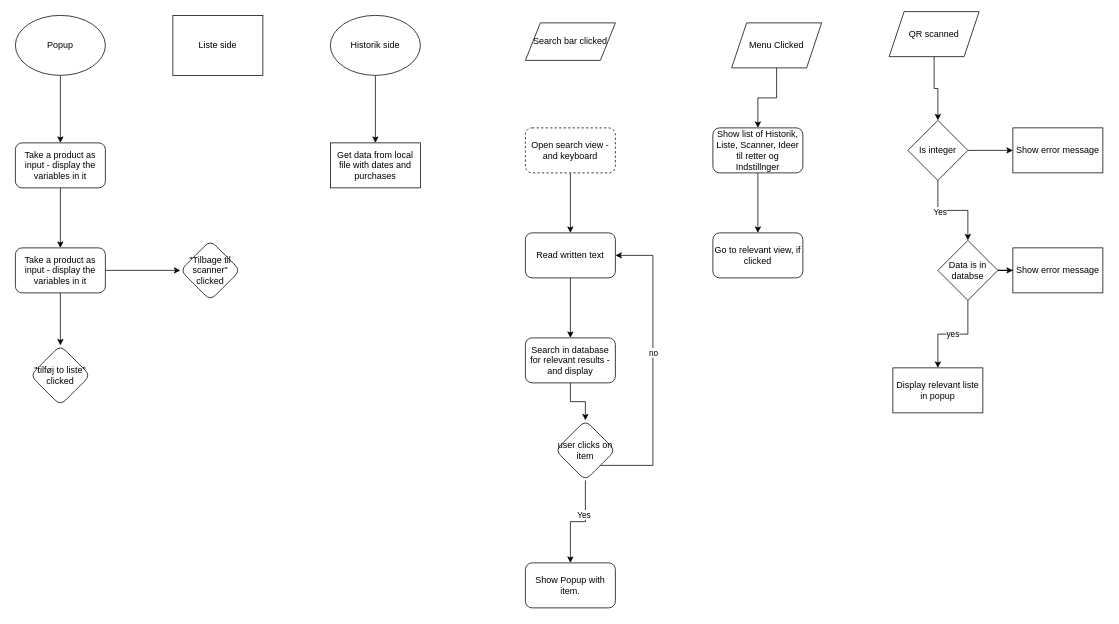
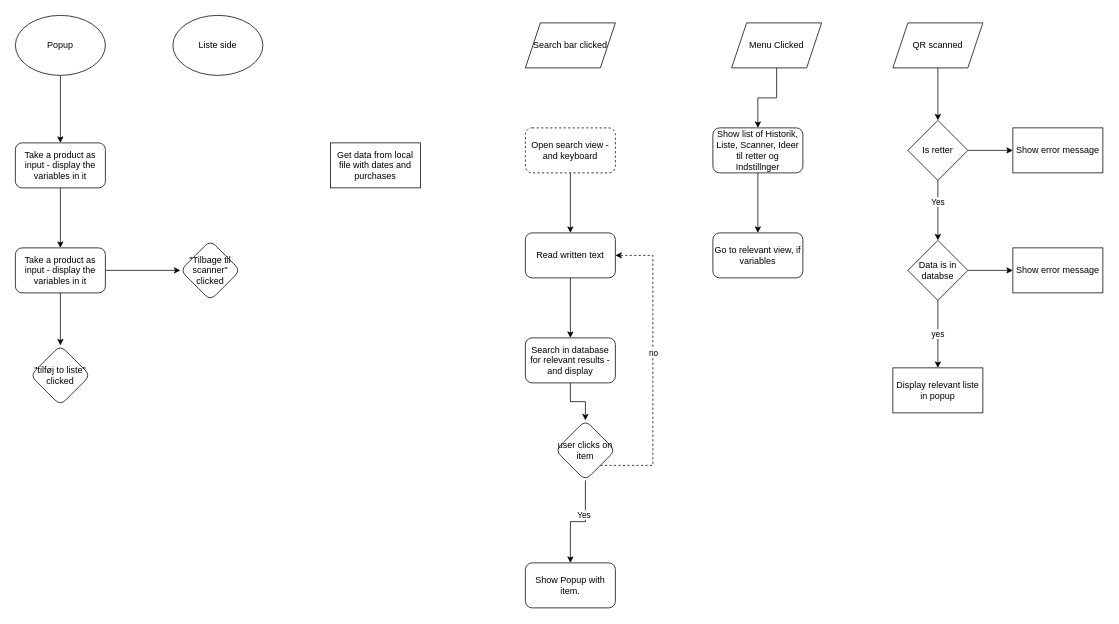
  <mxCell id="0" />
  <mxCell id="1" parent="0" />
  <mxCell id="2" value="" style="edgeStyle=orthogonalEdgeStyle;rounded=0;orthogonalLoop=1;jettySize=auto;html=1;" edge="1" parent="1" source="3" target="7"><mxGeometry relative="1" as="geometry" /></mxCell>
- <mxCell id="3" value="QR scanned" style="shape=parallelogram;perimeter=parallelogramPerimeter;whiteSpace=wrap;html=1;fixedSize=1;" vertex="1" parent="1"><mxGeometry x="1185" y="15" width="120" height="60" as="geometry" /></mxCell>
+ <mxCell id="3" value="QR scanned" style="shape=parallelogram;perimeter=parallelogramPerimeter;whiteSpace=wrap;html=1;fixedSize=1;" vertex="1" parent="1"><mxGeometry x="1190" y="30" width="120" height="60" as="geometry" /></mxCell>
  <mxCell id="4" value="" style="edgeStyle=orthogonalEdgeStyle;rounded=0;orthogonalLoop=1;jettySize=auto;html=1;" edge="1" parent="1" source="7" target="10"><mxGeometry relative="1" as="geometry" /></mxCell>
  <mxCell id="5" value="Yes" style="edgeLabel;html=1;align=center;verticalAlign=middle;resizable=0;points=[];" vertex="1" connectable="0" parent="4"><mxGeometry x="-0.295" y="-1" relative="1" as="geometry"><mxPoint as="offset" /></mxGeometry></mxCell>
  <mxCell id="6" value="" style="edgeStyle=orthogonalEdgeStyle;rounded=0;orthogonalLoop=1;jettySize=auto;html=1;" edge="1" parent="1" source="7" target="13"><mxGeometry relative="1" as="geometry" /></mxCell>
- <mxCell id="7" value="Is integer" style="rhombus;whiteSpace=wrap;html=1;" vertex="1" parent="1"><mxGeometry x="1210" y="160" width="80" height="80" as="geometry" /></mxCell>
+ <mxCell id="7" value="Is retter" style="rhombus;whiteSpace=wrap;html=1;" vertex="1" parent="1"><mxGeometry x="1210" y="160" width="80" height="80" as="geometry" /></mxCell>
  <mxCell id="8" value="yes" style="edgeStyle=orthogonalEdgeStyle;rounded=0;orthogonalLoop=1;jettySize=auto;html=1;" edge="1" parent="1" source="10" target="11"><mxGeometry relative="1" as="geometry" /></mxCell>
  <mxCell id="9" value="" style="edgeStyle=orthogonalEdgeStyle;rounded=0;orthogonalLoop=1;jettySize=auto;html=1;" edge="1" parent="1" source="10" target="12"><mxGeometry relative="1" as="geometry" /></mxCell>
- <mxCell id="10" value="Data is in databse" style="rhombus;whiteSpace=wrap;html=1;" vertex="1" parent="1"><mxGeometry x="1250" y="320" width="80" height="80" as="geometry" /></mxCell>
+ <mxCell id="10" value="Data is in databse" style="rhombus;whiteSpace=wrap;html=1;" vertex="1" parent="1"><mxGeometry x="1210" y="320" width="80" height="80" as="geometry" /></mxCell>
  <mxCell id="11" value="Display relevant liste in popup" style="whiteSpace=wrap;html=1;" vertex="1" parent="1"><mxGeometry x="1190" y="490" width="120" height="60" as="geometry" /></mxCell>
  <mxCell id="12" value="Show error message" style="whiteSpace=wrap;html=1;" vertex="1" parent="1"><mxGeometry x="1350" y="330" width="120" height="60" as="geometry" /></mxCell>
  <mxCell id="13" value="Show error message" style="whiteSpace=wrap;html=1;" vertex="1" parent="1"><mxGeometry x="1350" y="170" width="120" height="60" as="geometry" /></mxCell>
- <mxCell id="14" value="Search bar clicked" style="shape=parallelogram;perimeter=parallelogramPerimeter;whiteSpace=wrap;html=1;fixedSize=1;" vertex="1" parent="1"><mxGeometry x="700" y="30" width="120" height="50" as="geometry" /></mxCell>
+ <mxCell id="14" value="Search bar clicked" style="shape=parallelogram;perimeter=parallelogramPerimeter;whiteSpace=wrap;html=1;fixedSize=1;" vertex="1" parent="1"><mxGeometry x="700" y="30" width="120" height="60" as="geometry" /></mxCell>
  <mxCell id="15" value="" style="edgeStyle=orthogonalEdgeStyle;rounded=0;orthogonalLoop=1;jettySize=auto;html=1;" edge="1" parent="1" source="16" target="18"><mxGeometry relative="1" as="geometry" /></mxCell>
  <mxCell id="16" value="Menu Clicked" style="shape=parallelogram;perimeter=parallelogramPerimeter;whiteSpace=wrap;html=1;fixedSize=1;" vertex="1" parent="1"><mxGeometry x="975" y="30" width="120" height="60" as="geometry" /></mxCell>
  <mxCell id="17" value="" style="edgeStyle=orthogonalEdgeStyle;rounded=0;orthogonalLoop=1;jettySize=auto;html=1;" edge="1" parent="1" source="18" target="31"><mxGeometry relative="1" as="geometry" /></mxCell>
  <mxCell id="18" value="Show list of Historik, Liste, Scanner, Ideer til retter og Indstillnger" style="rounded=1;whiteSpace=wrap;html=1;" vertex="1" parent="1"><mxGeometry x="950" y="170" width="120" height="60" as="geometry" /></mxCell>
  <mxCell id="19" value="" style="edgeStyle=orthogonalEdgeStyle;rounded=0;orthogonalLoop=1;jettySize=auto;html=1;" edge="1" parent="1" source="20" target="22"><mxGeometry relative="1" as="geometry" /></mxCell>
  <mxCell id="20" value="Open search view - and keyboard" style="rounded=1;whiteSpace=wrap;html=1;dashed=1;" vertex="1" parent="1"><mxGeometry x="700" y="170" width="120" height="60" as="geometry" /></mxCell>
  <mxCell id="21" value="" style="edgeStyle=orthogonalEdgeStyle;rounded=0;orthogonalLoop=1;jettySize=auto;html=1;" edge="1" parent="1" source="22" target="24"><mxGeometry relative="1" as="geometry" /></mxCell>
  <mxCell id="22" value="Read written text" style="whiteSpace=wrap;html=1;rounded=1;" vertex="1" parent="1"><mxGeometry x="700" y="310" width="120" height="60" as="geometry" /></mxCell>
  <mxCell id="23" value="" style="edgeStyle=orthogonalEdgeStyle;rounded=0;orthogonalLoop=1;jettySize=auto;html=1;" edge="1" parent="1" source="24" target="29"><mxGeometry relative="1" as="geometry" /></mxCell>
  <mxCell id="24" value="Search in database for relevant results - and display" style="whiteSpace=wrap;html=1;rounded=1;" vertex="1" parent="1"><mxGeometry x="700" y="450" width="120" height="60" as="geometry" /></mxCell>
- <mxCell id="25" style="edgeStyle=orthogonalEdgeStyle;rounded=0;orthogonalLoop=1;jettySize=auto;html=1;" edge="1" parent="1" source="29" target="22"><mxGeometry relative="1" as="geometry"><Array as="points"><mxPoint x="870" y="620" /><mxPoint x="870" y="340" /></Array></mxGeometry></mxCell>
+ <mxCell id="25" style="edgeStyle=orthogonalEdgeStyle;rounded=0;orthogonalLoop=1;jettySize=auto;html=1;dashed=1;" edge="1" parent="1" source="29" target="22"><mxGeometry relative="1" as="geometry"><Array as="points"><mxPoint x="870" y="620" /><mxPoint x="870" y="340" /></Array></mxGeometry></mxCell>
  <mxCell id="26" value="no" style="edgeLabel;html=1;align=center;verticalAlign=middle;resizable=0;points=[];" vertex="1" connectable="0" parent="25"><mxGeometry x="0.107" relative="1" as="geometry"><mxPoint as="offset" /></mxGeometry></mxCell>
  <mxCell id="27" value="" style="edgeStyle=orthogonalEdgeStyle;rounded=0;orthogonalLoop=1;jettySize=auto;html=1;" edge="1" parent="1" source="29" target="30"><mxGeometry relative="1" as="geometry" /></mxCell>
  <mxCell id="28" value="Yes" style="edgeLabel;html=1;align=center;verticalAlign=middle;resizable=0;points=[];" vertex="1" connectable="0" parent="27"><mxGeometry x="-0.315" y="-3" relative="1" as="geometry"><mxPoint as="offset" /></mxGeometry></mxCell>
  <mxCell id="29" value="user clicks on item" style="rhombus;whiteSpace=wrap;html=1;rounded=1;" vertex="1" parent="1"><mxGeometry x="740" y="560" width="80" height="80" as="geometry" /></mxCell>
  <mxCell id="30" value="Show Popup with item." style="whiteSpace=wrap;html=1;rounded=1;" vertex="1" parent="1"><mxGeometry x="700" y="750" width="120" height="60" as="geometry" /></mxCell>
- <mxCell id="31" value="Go to relevant view, if clicked" style="whiteSpace=wrap;html=1;rounded=1;" vertex="1" parent="1"><mxGeometry x="950" y="310" width="120" height="60" as="geometry" /></mxCell>
- <mxCell id="32" value="" style="edgeStyle=orthogonalEdgeStyle;rounded=0;orthogonalLoop=1;jettySize=auto;html=1;" edge="1" parent="1" source="33" target="37"><mxGeometry relative="1" as="geometry" /></mxCell>
- <mxCell id="33" value="Historik side" style="ellipse;whiteSpace=wrap;html=1;" vertex="1" parent="1"><mxGeometry x="440" y="20" width="120" height="80" as="geometry" /></mxCell>
- <mxCell id="34" value="Liste side" style="whiteSpace=wrap;html=1;rounded=0;" vertex="1" parent="1"><mxGeometry x="230" y="20" width="120" height="80" as="geometry" /></mxCell>
+ <mxCell id="31" value="Go to relevant view, if variables" style="whiteSpace=wrap;html=1;rounded=1;" vertex="1" parent="1"><mxGeometry x="950" y="310" width="120" height="60" as="geometry" /></mxCell>
+ <mxCell id="34" value="Liste side" style="ellipse;whiteSpace=wrap;html=1;" vertex="1" parent="1"><mxGeometry x="230" y="20" width="120" height="80" as="geometry" /></mxCell>
  <mxCell id="35" value="" style="edgeStyle=orthogonalEdgeStyle;rounded=0;orthogonalLoop=1;jettySize=auto;html=1;" edge="1" parent="1" source="36" target="39"><mxGeometry relative="1" as="geometry" /></mxCell>
  <mxCell id="36" value="Popup" style="ellipse;whiteSpace=wrap;html=1;" vertex="1" parent="1"><mxGeometry x="20" y="20" width="120" height="80" as="geometry" /></mxCell>
  <mxCell id="37" value="Get data from local file with dates and purchases" style="whiteSpace=wrap;html=1;" vertex="1" parent="1"><mxGeometry x="440" y="190" width="120" height="60" as="geometry" /></mxCell>
  <mxCell id="38" value="" style="edgeStyle=orthogonalEdgeStyle;rounded=0;orthogonalLoop=1;jettySize=auto;html=1;" edge="1" parent="1" source="39" target="42"><mxGeometry relative="1" as="geometry" /></mxCell>
  <mxCell id="39" value="Take a product as input - display the variables in it" style="rounded=1;whiteSpace=wrap;html=1;" vertex="1" parent="1"><mxGeometry x="20" y="190" width="120" height="60" as="geometry" /></mxCell>
  <mxCell id="40" value="" style="edgeStyle=orthogonalEdgeStyle;rounded=0;orthogonalLoop=1;jettySize=auto;html=1;" edge="1" parent="1" source="42" target="43"><mxGeometry relative="1" as="geometry" /></mxCell>
  <mxCell id="41" value="" style="edgeStyle=orthogonalEdgeStyle;rounded=0;orthogonalLoop=1;jettySize=auto;html=1;" edge="1" parent="1" source="42" target="44"><mxGeometry relative="1" as="geometry" /></mxCell>
  <mxCell id="42" value="Take a product as input - display the variables in it" style="rounded=1;whiteSpace=wrap;html=1;" vertex="1" parent="1"><mxGeometry x="20" y="330" width="120" height="60" as="geometry" /></mxCell>
  <mxCell id="43" value="&quot;tilføj to liste&quot; clicked" style="rhombus;whiteSpace=wrap;html=1;rounded=1;" vertex="1" parent="1"><mxGeometry x="40" y="460" width="80" height="80" as="geometry" /></mxCell>
  <mxCell id="44" value="&quot;Tilbage til scanner&quot; clicked" style="rhombus;whiteSpace=wrap;html=1;rounded=1;" vertex="1" parent="1"><mxGeometry x="240" y="320" width="80" height="80" as="geometry" /></mxCell>
